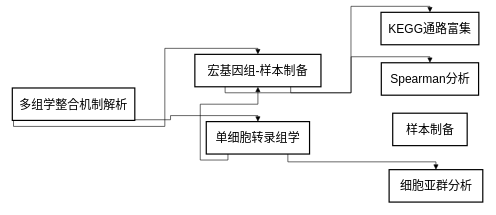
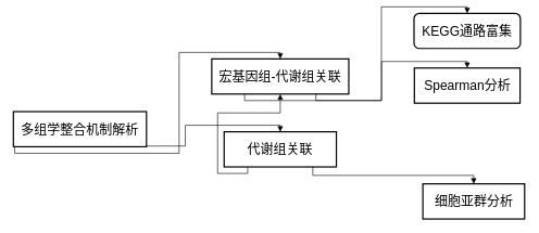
  <mxCell id="0" />
  <mxCell id="1" parent="0" />
- <mxCell id="2" value="多组学整合机制解析" style="whiteSpace=wrap;strokeWidth=2;fontSize=20;" vertex="1" parent="1"><mxGeometry y="146" width="204" height="54" as="geometry" x="20" /></mxCell>
- <mxCell id="3" value="宏基因组-样本制备" style="whiteSpace=wrap;strokeWidth=2;fontSize=20;" vertex="1" parent="1"><mxGeometry x="324" y="90" width="210" height="54" as="geometry" /></mxCell>
- <mxCell id="4" value="单细胞转录组学" style="whiteSpace=wrap;strokeWidth=2;fontSize=20;" vertex="1" parent="1"><mxGeometry x="343" y="202" width="172" height="54" as="geometry" /></mxCell>
- <mxCell id="5" value="KEGG通路富集" style="whiteSpace=wrap;strokeWidth=2;fontSize=20;" vertex="1" parent="1"><mxGeometry x="634" width="163" height="54" as="geometry" y="20" /></mxCell>
+ <mxCell id="2" value="多组学整合机制解析" style="whiteSpace=wrap;strokeWidth=2;fontSize=20;" vertex="1" parent="1"><mxGeometry x="20" y="171" width="204" height="54" as="geometry" /></mxCell>
+ <mxCell id="3" value="宏基因组-代谢组关联" style="whiteSpace=wrap;strokeWidth=2;fontSize=20;" vertex="1" parent="1"><mxGeometry x="324" y="90" width="210" height="54" as="geometry" /></mxCell>
+ <mxCell id="4" value="代谢组关联" style="whiteSpace=wrap;strokeWidth=2;fontSize=20;" vertex="1" parent="1"><mxGeometry x="343" y="202" width="172" height="54" as="geometry" /></mxCell>
+ <mxCell id="5" value="KEGG通路富集" style="whiteSpace=wrap;strokeWidth=2;fontSize=20;rounded=1;" vertex="1" parent="1"><mxGeometry x="634" width="163" height="54" as="geometry" y="20" /></mxCell>
  <mxCell id="6" value="Spearman分析" style="whiteSpace=wrap;strokeWidth=2;fontSize=20;" vertex="1" parent="1"><mxGeometry x="634.5" y="104" width="162" height="54" as="geometry" /></mxCell>
- <mxCell id="7" value="样本制备" style="whiteSpace=wrap;strokeWidth=2;fontSize=20;" vertex="1" parent="1"><mxGeometry x="653.5" y="188" width="124" height="54" as="geometry" /></mxCell>
  <mxCell id="8" value="细胞亚群分析" style="whiteSpace=wrap;strokeWidth=2;fontSize=20;" vertex="1" parent="1"><mxGeometry x="647.5" y="282" width="156" height="54" as="geometry" /></mxCell>
  <mxCell id="9" value="" style="startArrow=none;endArrow=block;exitX=0.01;exitY=1;entryX=0.5;entryY=0;rounded=0;orthogonal=1;fontSize=20;edgeStyle=orthogonalEdgeStyle;" edge="1" parent="1" source="2" target="3"><mxGeometry relative="1" as="geometry" /></mxCell>
  <mxCell id="10" value="" style="startArrow=none;endArrow=block;exitX=1;exitY=0.98;entryX=0.5;entryY=0;rounded=0;orthogonal=1;fontSize=20;edgeStyle=orthogonalEdgeStyle;" edge="1" parent="1" source="2" target="4"><mxGeometry relative="1" as="geometry" /></mxCell>
  <mxCell id="11" value="" style="startArrow=none;endArrow=block;exitX=0.24;exitY=1;entryX=0.5;entryY=0;rounded=0;orthogonal=1;fontSize=20;edgeStyle=orthogonalEdgeStyle;" edge="1" parent="1" source="3" target="5"><mxGeometry relative="1" as="geometry" /></mxCell>
  <mxCell id="12" value="" style="startArrow=none;endArrow=block;exitX=0.76;exitY=1;entryX=0.5;entryY=0;rounded=0;orthogonal=1;fontSize=20;edgeStyle=orthogonalEdgeStyle;" edge="1" parent="1" source="3" target="6"><mxGeometry relative="1" as="geometry" /></mxCell>
  <mxCell id="13" value="" style="startArrow=none;endArrow=block;exitX=0.21;exitY=1;rounded=0;orthogonal=1;fontSize=20;edgeStyle=orthogonalEdgeStyle;" edge="1" parent="1" source="4" target="3"><mxGeometry relative="1" as="geometry" /></mxCell>
  <mxCell id="14" value="" style="startArrow=none;endArrow=block;exitX=0.79;exitY=1;entryX=0.5;entryY=0;rounded=0;orthogonal=1;fontSize=20;edgeStyle=orthogonalEdgeStyle;" edge="1" parent="1" source="4" target="8"><mxGeometry relative="1" as="geometry" /></mxCell>
